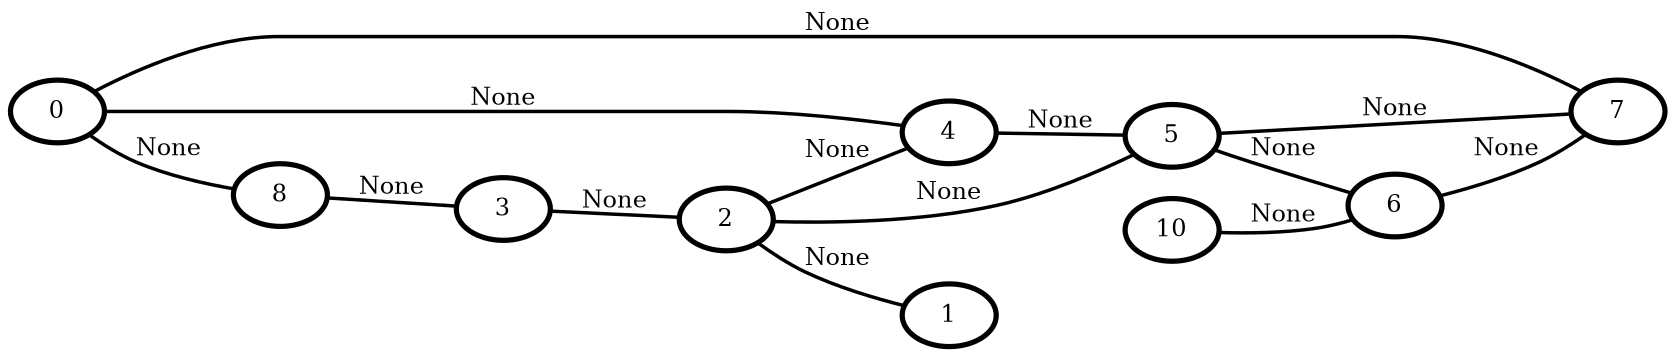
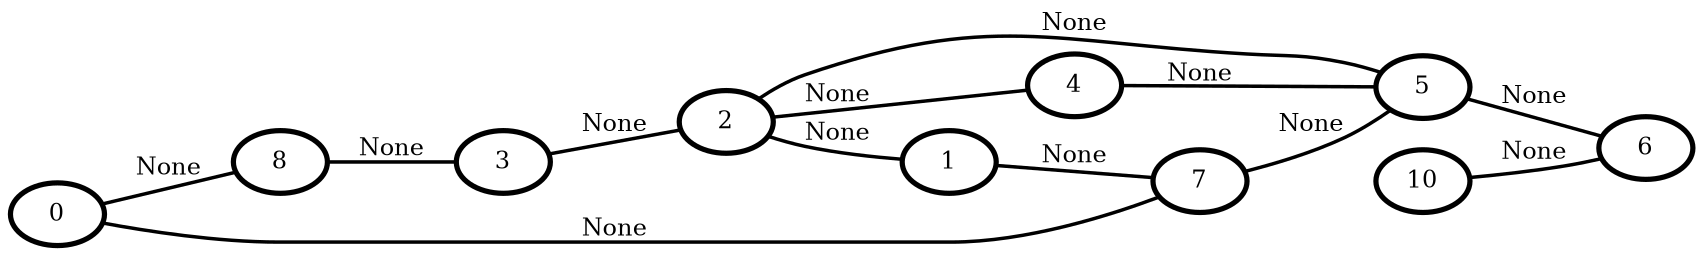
  graph {
    rankdir=LR
    node [penwidth=3]
    edge [penwidth=2]
    n1 [label=0]
    n2 [label=8]
    n3 [label=7]
    n4 [label=4]
    n5 [label=3]
    n6 [label=5]
    n7 [label=2]
    n8 [label=6]
    n9 [label=1]
    n10 [label=10]
    n1 -- n2 [label=None]
    n1 -- n3 [label=None]
-   n1 -- n4 [label=None]
    n2 -- n5 [label=None]
    n3 -- n6 [label=None]
    n4 -- n6 [label=None]
    n5 -- n7 [label=None]
    n6 -- n7 [label=None]
    n6 -- n8 [label=None]
    n7 -- n4 [label=None]
    n7 -- n9 [label=None]
-   n8 -- n3 [label=None]
+   n9 -- n3 [label=None]
    n10 -- n8 [label=None]
  }
